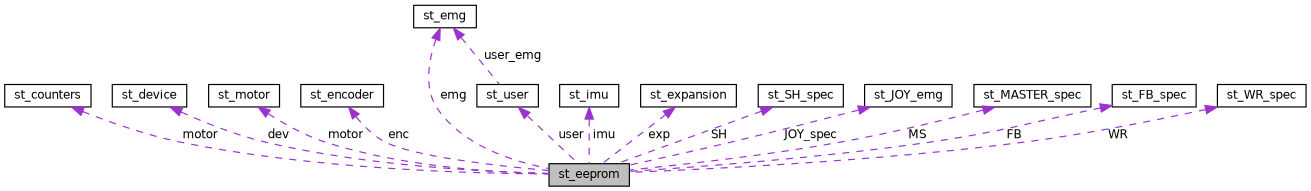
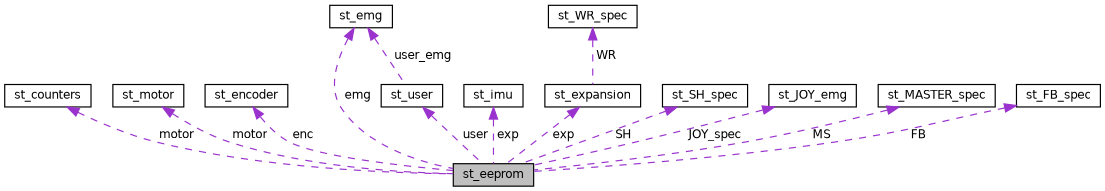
  digraph {
    rankdir=TB
    node [color=black fillcolor=white fontname=Helvetica fontsize=10 shape=record style=filled]
    edge [color=darkorchid3 dir=back fontname=Helvetica fontsize=10 labelfontname=Helvetica labelfontsize=10 style=dashed]
    n1 [fillcolor=grey75 fontcolor=black height=0.2 label=st_eeprom width=0.4]
    n2 [height=0.2 label=st_counters width=0.4]
-   n3 [height=0.2 label=st_device width=0.4]
    n4 [height=0.2 label=st_motor width=0.4]
    n5 [height=0.2 label=st_encoder width=0.4]
    n6 [height=0.2 label=st_emg width=0.4]
    n7 [height=0.2 label=st_user width=0.4]
    n8 [height=0.2 label=st_imu width=0.4]
    n9 [height=0.2 label=st_expansion width=0.4]
    n10 [height=0.2 label=st_SH_spec width=0.4]
    n11 [height=0.2 label=st_JOY_emg width=0.4]
    n12 [height=0.2 label=st_MASTER_spec width=0.4]
    n13 [height=0.2 label=st_FB_spec width=0.4]
    n14 [height=0.2 label=st_WR_spec width=0.4]
    n2 -> n1 [label=" motor"]
-   n3 -> n1 [label=" dev"]
    n4 -> n1 [label=" motor"]
    n5 -> n1 [label=" enc"]
    n6 -> n1 [label=" emg"]
    n6 -> n7 [label=" user_emg"]
    n7 -> n1 [label=" user"]
-   n8 -> n1 [label=" imu"]
+   n8 -> n1 [label=" exp"]
    n9 -> n1 [label=" exp"]
    n10 -> n1 [label=" SH"]
    n11 -> n1 [label=" JOY_spec"]
    n12 -> n1 [label=" MS"]
    n13 -> n1 [label=" FB"]
-   n14 -> n1 [label=" WR"]
+   n14 -> n9 [label=" WR"]
  }
